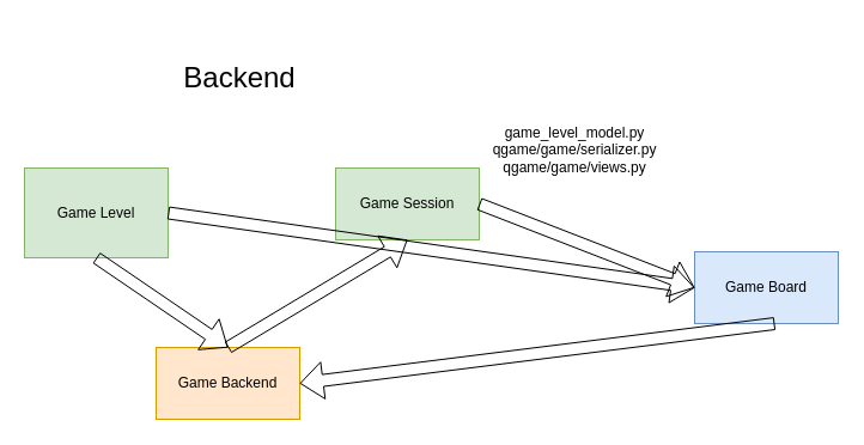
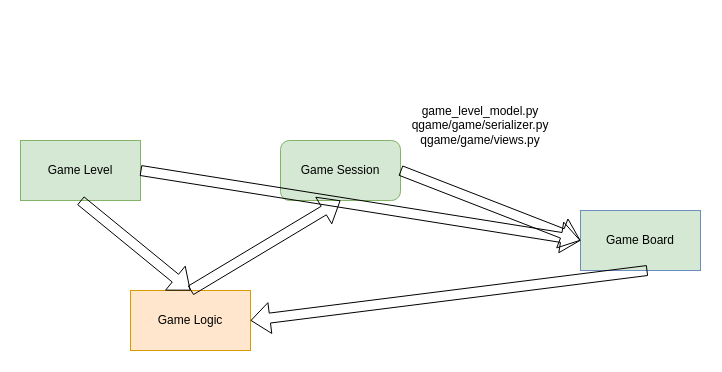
  <mxCell id="0" />
  <mxCell id="1" parent="0" />
- <mxCell id="2" value="Game Session" style="rounded=0;whiteSpace=wrap;html=1;fillColor=#d5e8d4;strokeColor=#82b366;" parent="1" vertex="1"><mxGeometry x="280" y="140" width="120" height="60" as="geometry" /></mxCell>
- <mxCell id="3" value="Game Level" style="rounded=0;whiteSpace=wrap;html=1;fillColor=#d5e8d4;strokeColor=#82b366;" parent="1" vertex="1"><mxGeometry x="20" y="140" width="120" height="75" as="geometry" /></mxCell>
- <mxCell id="4" value="Game Backend" style="rounded=0;whiteSpace=wrap;html=1;fillColor=#ffe6cc;strokeColor=#d79b00;" parent="1" vertex="1"><mxGeometry x="130" y="290" width="120" height="60" as="geometry" /></mxCell>
- <mxCell id="5" value="Game Board" style="rounded=0;whiteSpace=wrap;html=1;fillColor=#dae8fc;strokeColor=#6c8ebf;" parent="1" vertex="1"><mxGeometry x="580" y="210" width="120" height="60" as="geometry" /></mxCell>
- <mxCell id="6" value="&lt;font style=&quot;font-size: 24px;&quot;&gt;Backend&lt;/font&gt;" style="text;html=1;align=center;verticalAlign=middle;whiteSpace=wrap;rounded=0;" parent="1" vertex="1"><mxGeometry x="110" y="20" width="180" height="90" as="geometry" /></mxCell>
+ <mxCell id="2" value="Game Session" style="whiteSpace=wrap;html=1;fillColor=#d5e8d4;strokeColor=#82b366;rounded=1;" parent="1" vertex="1"><mxGeometry x="280" y="140" width="120" height="60" as="geometry" /></mxCell>
+ <mxCell id="3" value="Game Level" style="rounded=0;whiteSpace=wrap;html=1;fillColor=#d5e8d4;strokeColor=#82b366;" parent="1" vertex="1"><mxGeometry x="20" y="140" width="120" height="60" as="geometry" /></mxCell>
+ <mxCell id="4" value="Game Logic" style="rounded=0;whiteSpace=wrap;html=1;fillColor=#ffe6cc;strokeColor=#d79b00;" parent="1" vertex="1"><mxGeometry x="130" y="290" width="120" height="60" as="geometry" /></mxCell>
+ <mxCell id="5" value="Game Board" style="rounded=0;whiteSpace=wrap;html=1;fillColor=#d5e8d4;strokeColor=#6c8ebf;" parent="1" vertex="1"><mxGeometry x="580" y="210" width="120" height="60" as="geometry" /></mxCell>
  <mxCell id="7" value="" style="shape=flexArrow;endArrow=classic;html=1;rounded=0;exitX=0.5;exitY=1;exitDx=0;exitDy=0;entryX=0.5;entryY=0;entryDx=0;entryDy=0;" parent="1" source="3" target="4" edge="1"><mxGeometry width="50" height="50" relative="1" as="geometry"><mxPoint x="450" y="150" as="sourcePoint" /><mxPoint x="500" y="100" as="targetPoint" /></mxGeometry></mxCell>
  <mxCell id="8" value="" style="shape=flexArrow;endArrow=classic;html=1;rounded=0;entryX=0.5;entryY=1;entryDx=0;entryDy=0;" parent="1" target="2" edge="1"><mxGeometry width="50" height="50" relative="1" as="geometry"><mxPoint x="190" y="290" as="sourcePoint" /><mxPoint x="500" y="100" as="targetPoint" /></mxGeometry></mxCell>
  <mxCell id="9" value="" style="shape=flexArrow;endArrow=classic;html=1;rounded=0;exitX=1;exitY=0.5;exitDx=0;exitDy=0;entryX=0;entryY=0.5;entryDx=0;entryDy=0;" parent="1" source="3" target="5" edge="1"><mxGeometry width="50" height="50" relative="1" as="geometry"><mxPoint x="450" y="150" as="sourcePoint" /><mxPoint x="500" y="100" as="targetPoint" /></mxGeometry></mxCell>
  <mxCell id="10" value="" style="shape=flexArrow;endArrow=classic;html=1;rounded=0;exitX=1;exitY=0.5;exitDx=0;exitDy=0;entryX=0;entryY=0.5;entryDx=0;entryDy=0;" parent="1" source="2" target="5" edge="1"><mxGeometry width="50" height="50" relative="1" as="geometry"><mxPoint x="450" y="150" as="sourcePoint" /><mxPoint x="500" y="100" as="targetPoint" /></mxGeometry></mxCell>
  <mxCell id="11" value="" style="shape=flexArrow;endArrow=classic;html=1;rounded=0;exitX=0.558;exitY=1;exitDx=0;exitDy=0;exitPerimeter=0;entryX=1;entryY=0.5;entryDx=0;entryDy=0;" parent="1" source="5" target="4" edge="1"><mxGeometry width="50" height="50" relative="1" as="geometry"><mxPoint x="450" y="150" as="sourcePoint" /><mxPoint x="500" y="100" as="targetPoint" /></mxGeometry></mxCell>
  <mxCell id="12" value="game_level_model.py&lt;div&gt;qgame/game/serializer.py&lt;br&gt;&lt;/div&gt;&lt;div&gt;qgame/game/views.py&lt;br&gt;&lt;/div&gt;" style="text;html=1;align=center;verticalAlign=middle;whiteSpace=wrap;rounded=0;" parent="1" vertex="1"><mxGeometry x="450" y="110" width="60" height="30" as="geometry" /></mxCell>
